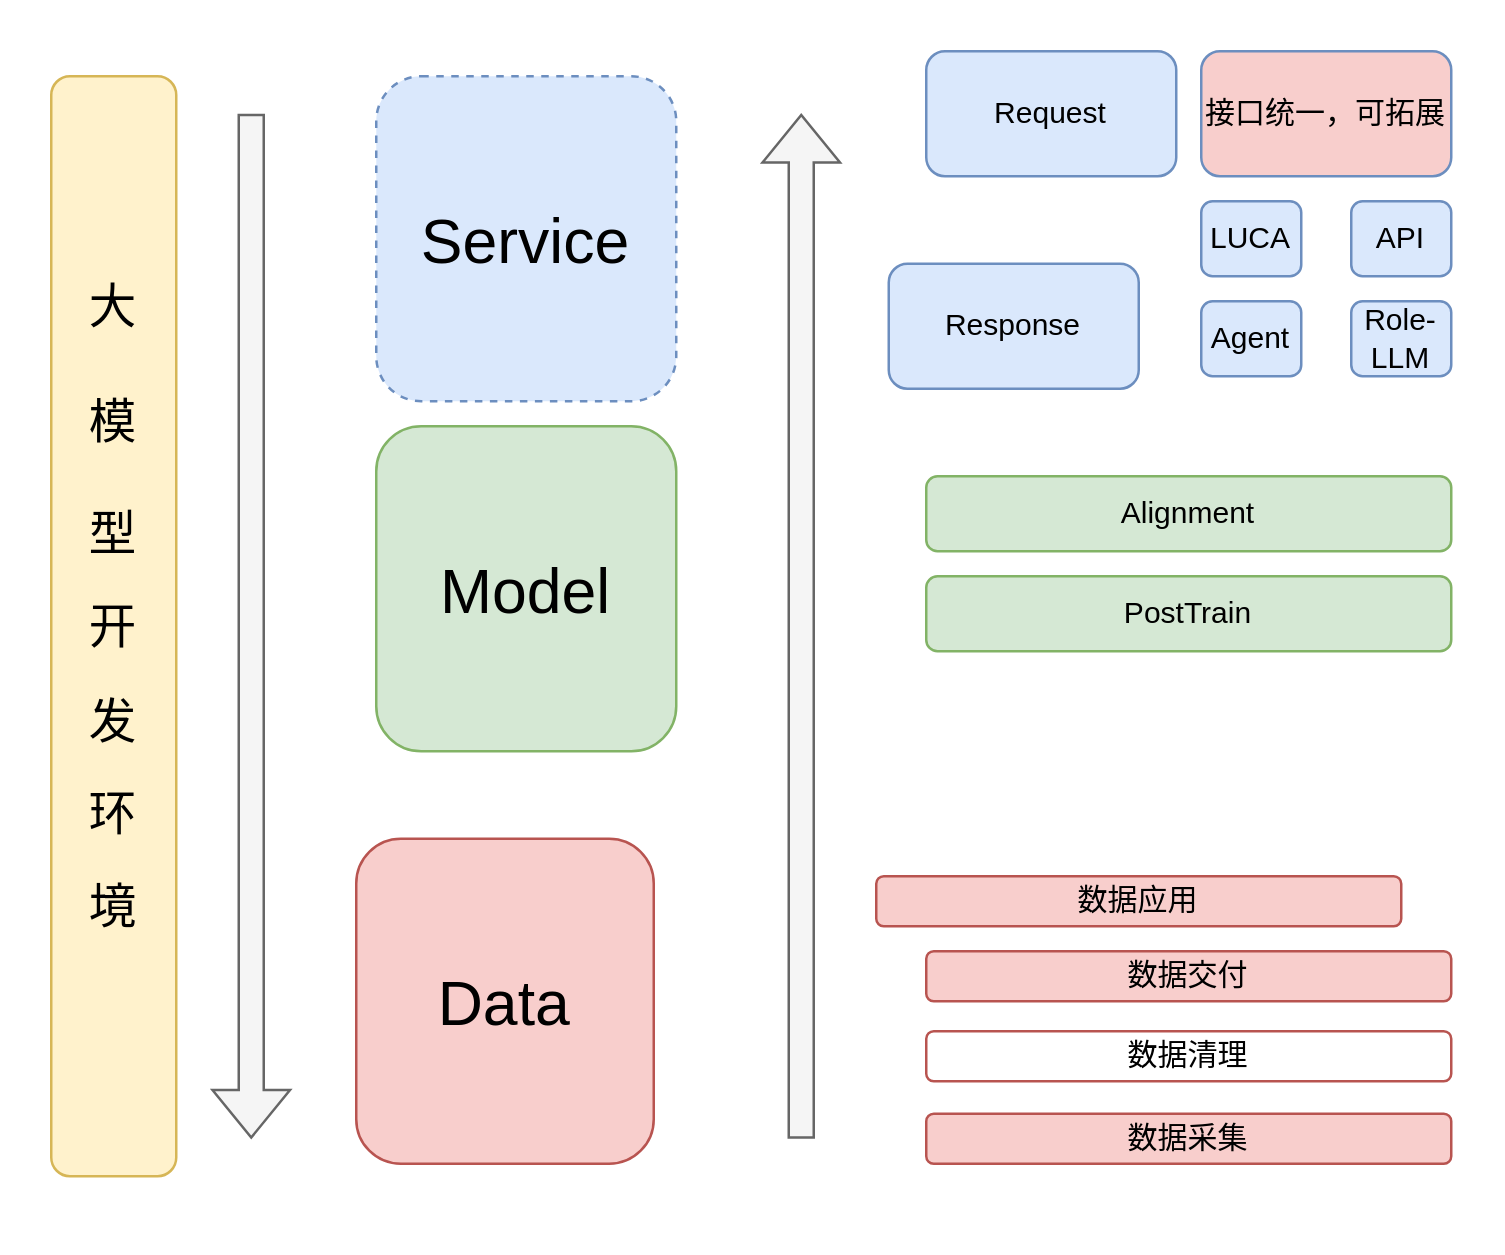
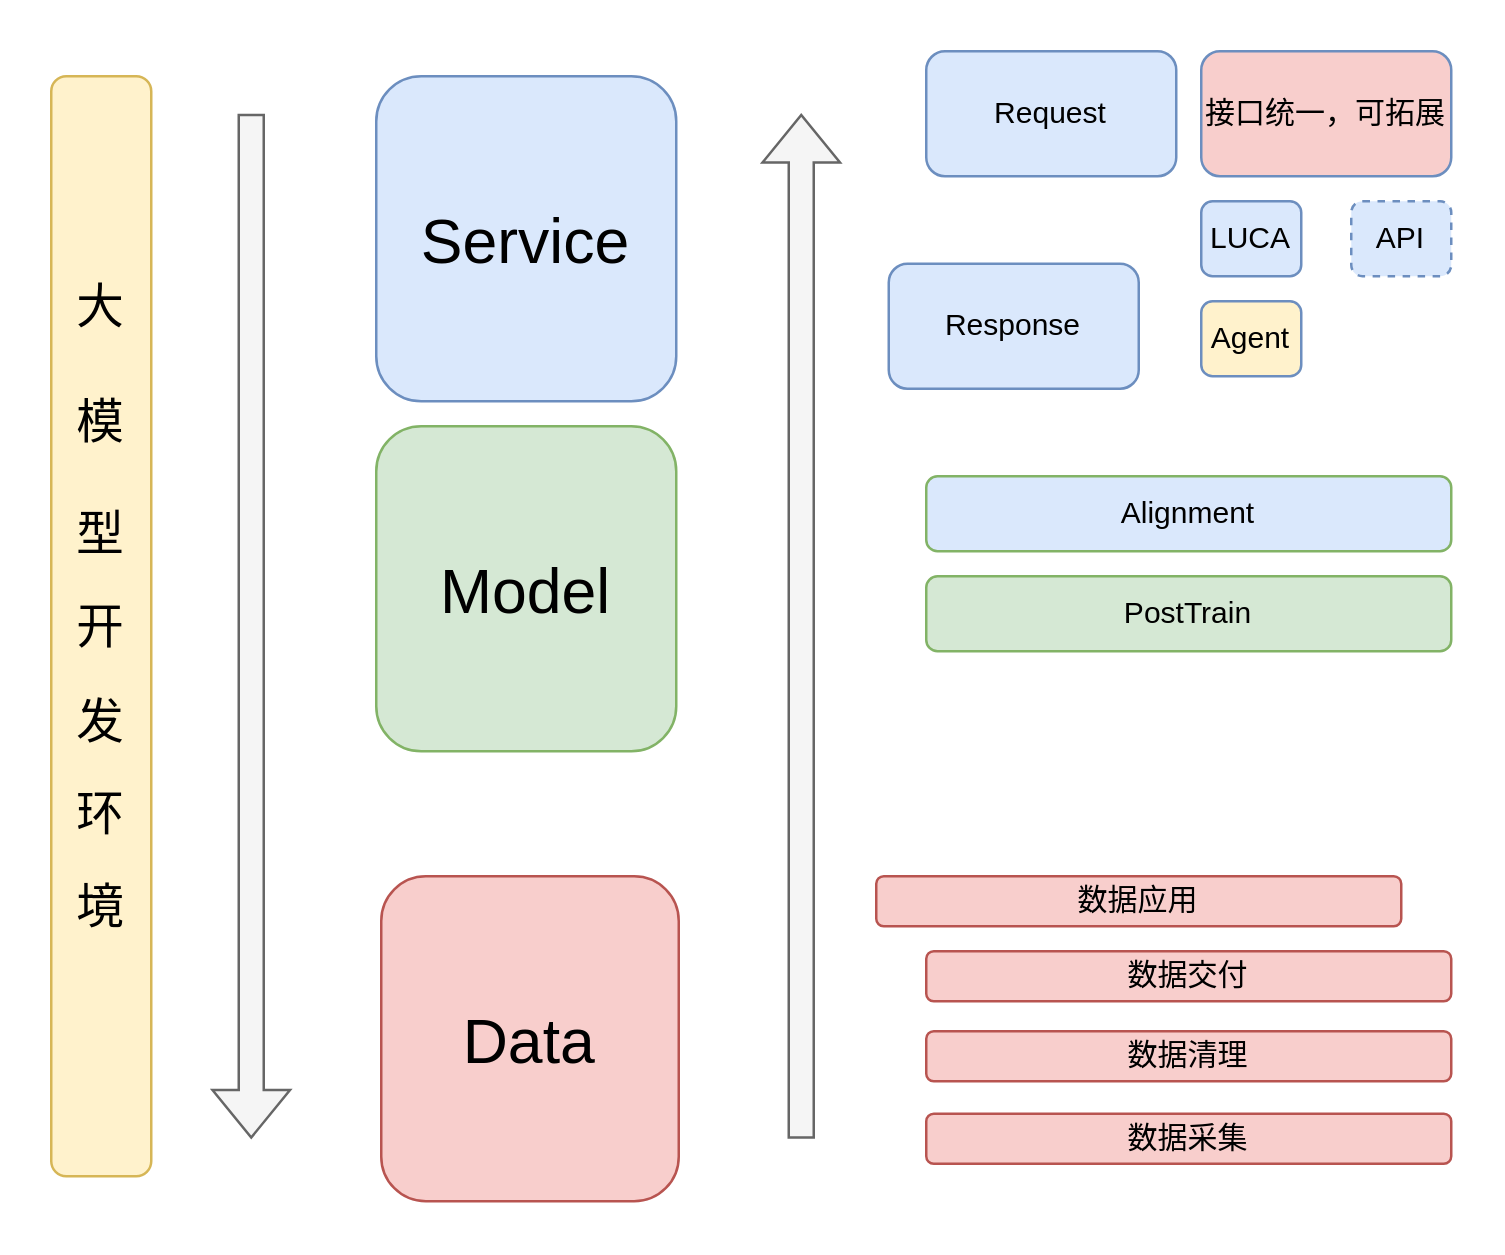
  <mxCell id="0" />
  <mxCell id="1" parent="0" />
- <mxCell id="2" value="&lt;div style=&quot;text-align: justify;&quot;&gt;&lt;span style=&quot;font-size: 19px; background-color: initial;&quot;&gt;大&lt;/span&gt;&lt;/div&gt;&lt;font style=&quot;&quot; face=&quot;Helvetica&quot;&gt;&lt;div style=&quot;text-align: justify;&quot;&gt;&lt;span style=&quot;font-size: 19px;&quot;&gt;&lt;br&gt;&lt;/span&gt;&lt;/div&gt;&lt;div style=&quot;text-align: justify; font-size: 19px;&quot;&gt;&lt;span style=&quot;background-color: initial;&quot;&gt;模&lt;/span&gt;&lt;/div&gt;&lt;div style=&quot;text-align: justify;&quot;&gt;&lt;span style=&quot;font-size: 19px;&quot;&gt;&lt;br&gt;&lt;/span&gt;&lt;/div&gt;&lt;span style=&quot;font-size: 19px;&quot;&gt;&lt;div style=&quot;text-align: justify;&quot;&gt;&lt;span style=&quot;background-color: initial;&quot;&gt;型&lt;/span&gt;&lt;/div&gt;&lt;/span&gt;&lt;div style=&quot;text-align: justify;&quot;&gt;&lt;br&gt;&lt;/div&gt;&lt;span style=&quot;font-size: 19px;&quot;&gt;&lt;div style=&quot;text-align: justify;&quot;&gt;&lt;span style=&quot;background-color: initial;&quot;&gt;开&lt;/span&gt;&lt;/div&gt;&lt;/span&gt;&lt;div style=&quot;text-align: justify;&quot;&gt;&lt;br&gt;&lt;/div&gt;&lt;span style=&quot;font-size: 19px;&quot;&gt;&lt;div style=&quot;text-align: justify;&quot;&gt;&lt;span style=&quot;background-color: initial;&quot;&gt;发&lt;/span&gt;&lt;/div&gt;&lt;/span&gt;&lt;div style=&quot;text-align: justify;&quot;&gt;&lt;br&gt;&lt;/div&gt;&lt;span style=&quot;font-size: 19px;&quot;&gt;&lt;div style=&quot;text-align: justify;&quot;&gt;&lt;span style=&quot;background-color: initial;&quot;&gt;环&lt;/span&gt;&lt;/div&gt;&lt;/span&gt;&lt;div style=&quot;text-align: justify;&quot;&gt;&lt;br&gt;&lt;/div&gt;&lt;span style=&quot;font-size: 19px;&quot;&gt;&lt;div style=&quot;text-align: justify;&quot;&gt;&lt;span style=&quot;background-color: initial;&quot;&gt;境&lt;/span&gt;&lt;/div&gt;&lt;/span&gt;&lt;div style=&quot;text-align: justify;&quot;&gt;&lt;br&gt;&lt;/div&gt;&lt;/font&gt;" style="rounded=1;whiteSpace=wrap;html=1;align=center;fillColor=#fff2cc;strokeColor=#d6b656;" vertex="1" parent="1"><mxGeometry x="20" y="30" width="50" height="440" as="geometry" /></mxCell>
+ <mxCell id="2" value="&lt;div style=&quot;text-align: justify;&quot;&gt;&lt;span style=&quot;font-size: 19px; background-color: initial;&quot;&gt;大&lt;/span&gt;&lt;/div&gt;&lt;font style=&quot;&quot; face=&quot;Helvetica&quot;&gt;&lt;div style=&quot;text-align: justify;&quot;&gt;&lt;span style=&quot;font-size: 19px;&quot;&gt;&lt;br&gt;&lt;/span&gt;&lt;/div&gt;&lt;div style=&quot;text-align: justify; font-size: 19px;&quot;&gt;&lt;span style=&quot;background-color: initial;&quot;&gt;模&lt;/span&gt;&lt;/div&gt;&lt;div style=&quot;text-align: justify;&quot;&gt;&lt;span style=&quot;font-size: 19px;&quot;&gt;&lt;br&gt;&lt;/span&gt;&lt;/div&gt;&lt;span style=&quot;font-size: 19px;&quot;&gt;&lt;div style=&quot;text-align: justify;&quot;&gt;&lt;span style=&quot;background-color: initial;&quot;&gt;型&lt;/span&gt;&lt;/div&gt;&lt;/span&gt;&lt;div style=&quot;text-align: justify;&quot;&gt;&lt;br&gt;&lt;/div&gt;&lt;span style=&quot;font-size: 19px;&quot;&gt;&lt;div style=&quot;text-align: justify;&quot;&gt;&lt;span style=&quot;background-color: initial;&quot;&gt;开&lt;/span&gt;&lt;/div&gt;&lt;/span&gt;&lt;div style=&quot;text-align: justify;&quot;&gt;&lt;br&gt;&lt;/div&gt;&lt;span style=&quot;font-size: 19px;&quot;&gt;&lt;div style=&quot;text-align: justify;&quot;&gt;&lt;span style=&quot;background-color: initial;&quot;&gt;发&lt;/span&gt;&lt;/div&gt;&lt;/span&gt;&lt;div style=&quot;text-align: justify;&quot;&gt;&lt;br&gt;&lt;/div&gt;&lt;span style=&quot;font-size: 19px;&quot;&gt;&lt;div style=&quot;text-align: justify;&quot;&gt;&lt;span style=&quot;background-color: initial;&quot;&gt;环&lt;/span&gt;&lt;/div&gt;&lt;/span&gt;&lt;div style=&quot;text-align: justify;&quot;&gt;&lt;br&gt;&lt;/div&gt;&lt;span style=&quot;font-size: 19px;&quot;&gt;&lt;div style=&quot;text-align: justify;&quot;&gt;&lt;span style=&quot;background-color: initial;&quot;&gt;境&lt;/span&gt;&lt;/div&gt;&lt;/span&gt;&lt;div style=&quot;text-align: justify;&quot;&gt;&lt;br&gt;&lt;/div&gt;&lt;/font&gt;" style="rounded=1;whiteSpace=wrap;html=1;align=center;fillColor=#fff2cc;strokeColor=#d6b656;" vertex="1" parent="1"><mxGeometry x="20" y="30" width="40" height="440" as="geometry" /></mxCell>
  <mxCell id="3" value="" style="shape=flexArrow;endArrow=classic;html=1;rounded=0;fillColor=#f5f5f5;strokeColor=#666666;" edge="1" parent="1"><mxGeometry width="50" height="50" relative="1" as="geometry"><mxPoint x="100" y="45" as="sourcePoint" /><mxPoint x="100" y="455" as="targetPoint" /></mxGeometry></mxCell>
- <mxCell id="4" value="&lt;font style=&quot;font-size: 25px;&quot;&gt;Service&lt;/font&gt;" style="rounded=1;whiteSpace=wrap;html=1;fillColor=#dae8fc;strokeColor=#6c8ebf;dashed=1;" vertex="1" parent="1"><mxGeometry x="150" y="30" width="120" height="130" as="geometry" /></mxCell>
+ <mxCell id="4" value="&lt;font style=&quot;font-size: 25px;&quot;&gt;Service&lt;/font&gt;" style="rounded=1;whiteSpace=wrap;html=1;fillColor=#dae8fc;strokeColor=#6c8ebf;" vertex="1" parent="1"><mxGeometry x="150" y="30" width="120" height="130" as="geometry" /></mxCell>
  <mxCell id="5" value="&lt;font style=&quot;font-size: 25px;&quot;&gt;Model&lt;/font&gt;" style="rounded=1;whiteSpace=wrap;html=1;fillColor=#d5e8d4;strokeColor=#82b366;" vertex="1" parent="1"><mxGeometry x="150" y="170" width="120" height="130" as="geometry" /></mxCell>
- <mxCell id="6" value="&lt;font style=&quot;font-size: 25px;&quot;&gt;Data&lt;/font&gt;" style="rounded=1;whiteSpace=wrap;html=1;fillColor=#f8cecc;strokeColor=#b85450;" vertex="1" parent="1"><mxGeometry x="142" y="335" width="119" height="130" as="geometry" /></mxCell>
+ <mxCell id="6" value="&lt;font style=&quot;font-size: 25px;&quot;&gt;Data&lt;/font&gt;" style="rounded=1;whiteSpace=wrap;html=1;fillColor=#f8cecc;strokeColor=#b85450;" vertex="1" parent="1"><mxGeometry x="152" y="350" width="119" height="130" as="geometry" /></mxCell>
  <mxCell id="7" value="" style="shape=flexArrow;endArrow=classic;html=1;rounded=0;fillColor=#f5f5f5;strokeColor=#666666;" edge="1" parent="1"><mxGeometry width="50" height="50" relative="1" as="geometry"><mxPoint x="320" y="455" as="sourcePoint" /><mxPoint x="320" y="45" as="targetPoint" /></mxGeometry></mxCell>
  <mxCell id="8" value="Request" style="rounded=1;whiteSpace=wrap;html=1;fillColor=#dae8fc;strokeColor=#6c8ebf;" vertex="1" parent="1"><mxGeometry x="370" y="20" width="100" height="50" as="geometry" /></mxCell>
  <mxCell id="9" value="Response" style="rounded=1;whiteSpace=wrap;html=1;fillColor=#dae8fc;strokeColor=#6c8ebf;" vertex="1" parent="1"><mxGeometry x="355" y="105" width="100" height="50" as="geometry" /></mxCell>
  <mxCell id="10" value="接口统一，可拓展" style="rounded=1;whiteSpace=wrap;html=1;fillColor=#f8cecc;strokeColor=#6c8ebf;" vertex="1" parent="1"><mxGeometry x="480" y="20" width="100" height="50" as="geometry" /></mxCell>
  <mxCell id="11" value="LUCA" style="rounded=1;whiteSpace=wrap;html=1;fillColor=#dae8fc;strokeColor=#6c8ebf;" vertex="1" parent="1"><mxGeometry x="480" y="80" width="40" height="30" as="geometry" /></mxCell>
- <mxCell id="12" value="API" style="rounded=1;whiteSpace=wrap;html=1;fillColor=#dae8fc;strokeColor=#6c8ebf;" vertex="1" parent="1"><mxGeometry x="540" y="80" width="40" height="30" as="geometry" /></mxCell>
- <mxCell id="13" value="Agent" style="rounded=1;whiteSpace=wrap;html=1;fillColor=#dae8fc;strokeColor=#6c8ebf;" vertex="1" parent="1"><mxGeometry x="480" y="120" width="40" height="30" as="geometry" /></mxCell>
- <mxCell id="14" value="Role-LLM" style="rounded=1;whiteSpace=wrap;html=1;fillColor=#dae8fc;strokeColor=#6c8ebf;" vertex="1" parent="1"><mxGeometry x="540" y="120" width="40" height="30" as="geometry" /></mxCell>
- <mxCell id="15" value="Alignment" style="rounded=1;whiteSpace=wrap;html=1;fillColor=#d5e8d4;strokeColor=#82b366;" vertex="1" parent="1"><mxGeometry x="370" y="190" width="210" height="30" as="geometry" /></mxCell>
+ <mxCell id="12" value="API" style="rounded=1;whiteSpace=wrap;html=1;fillColor=#dae8fc;strokeColor=#6c8ebf;dashed=1;" vertex="1" parent="1"><mxGeometry x="540" y="80" width="40" height="30" as="geometry" /></mxCell>
+ <mxCell id="13" value="Agent" style="rounded=1;whiteSpace=wrap;html=1;fillColor=#fff2cc;strokeColor=#6c8ebf;" vertex="1" parent="1"><mxGeometry x="480" y="120" width="40" height="30" as="geometry" /></mxCell>
+ <mxCell id="15" value="Alignment" style="rounded=1;whiteSpace=wrap;html=1;fillColor=#dae8fc;strokeColor=#82b366;" vertex="1" parent="1"><mxGeometry x="370" y="190" width="210" height="30" as="geometry" /></mxCell>
  <mxCell id="16" value="PostTrain" style="rounded=1;whiteSpace=wrap;html=1;fillColor=#d5e8d4;strokeColor=#82b366;" vertex="1" parent="1"><mxGeometry x="370" y="230" width="210" height="30" as="geometry" /></mxCell>
  <mxCell id="17" value="数据采集" style="rounded=1;whiteSpace=wrap;html=1;fillColor=#f8cecc;strokeColor=#b85450;" vertex="1" parent="1"><mxGeometry x="370" y="445" width="210" height="20" as="geometry" /></mxCell>
- <mxCell id="18" value="数据清理" style="rounded=1;whiteSpace=wrap;html=1;fillColor=#ffffff;strokeColor=#b85450;" vertex="1" parent="1"><mxGeometry x="370" y="412" width="210" height="20" as="geometry" /></mxCell>
+ <mxCell id="18" value="数据清理" style="rounded=1;whiteSpace=wrap;html=1;fillColor=#f8cecc;strokeColor=#b85450;" vertex="1" parent="1"><mxGeometry x="370" y="412" width="210" height="20" as="geometry" /></mxCell>
  <mxCell id="19" value="数据交付" style="rounded=1;whiteSpace=wrap;html=1;fillColor=#f8cecc;strokeColor=#b85450;" vertex="1" parent="1"><mxGeometry x="370" y="380" width="210" height="20" as="geometry" /></mxCell>
  <mxCell id="20" value="数据应用" style="rounded=1;whiteSpace=wrap;html=1;fillColor=#f8cecc;strokeColor=#b85450;" vertex="1" parent="1"><mxGeometry x="350" y="350" width="210" height="20" as="geometry" /></mxCell>
